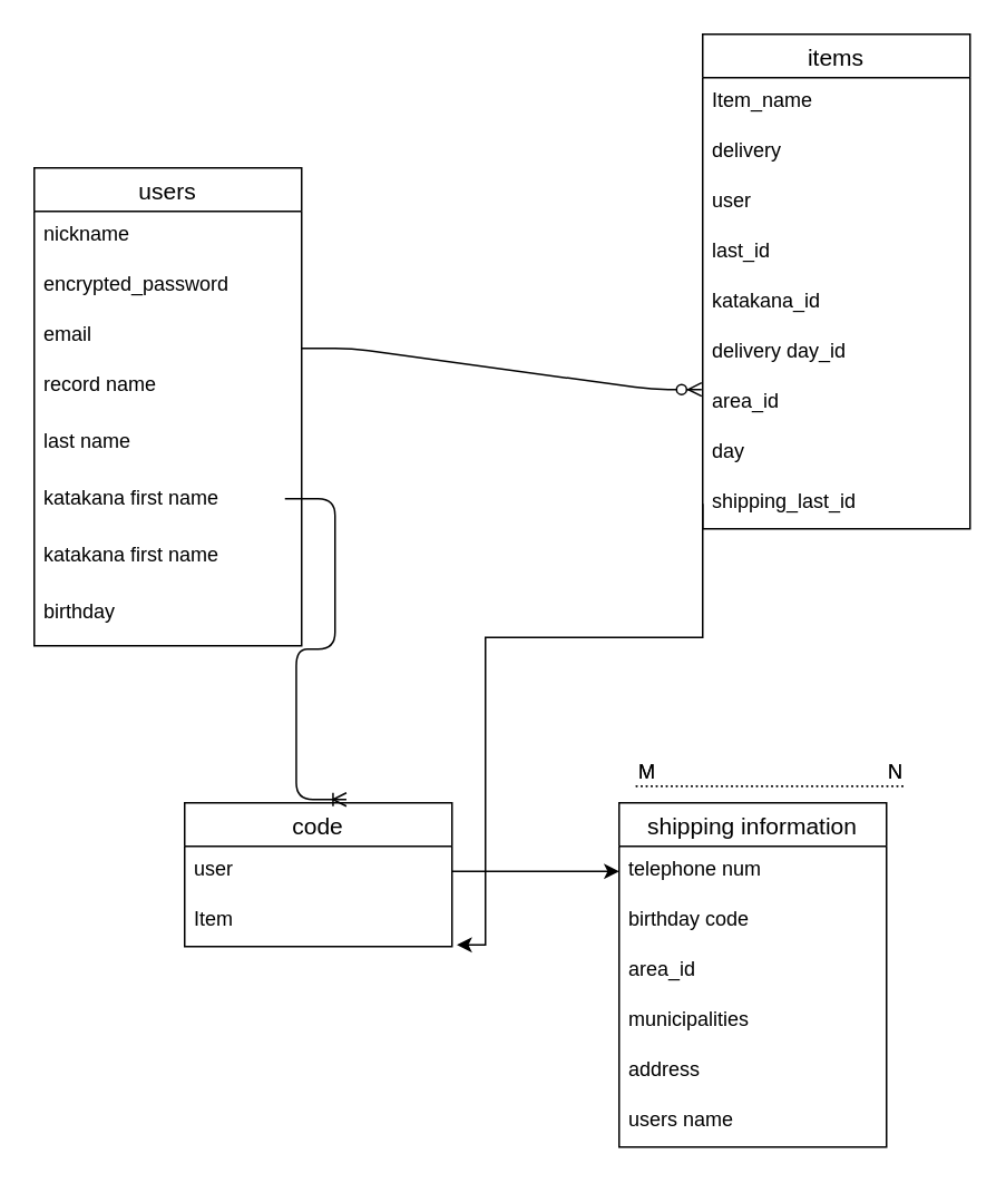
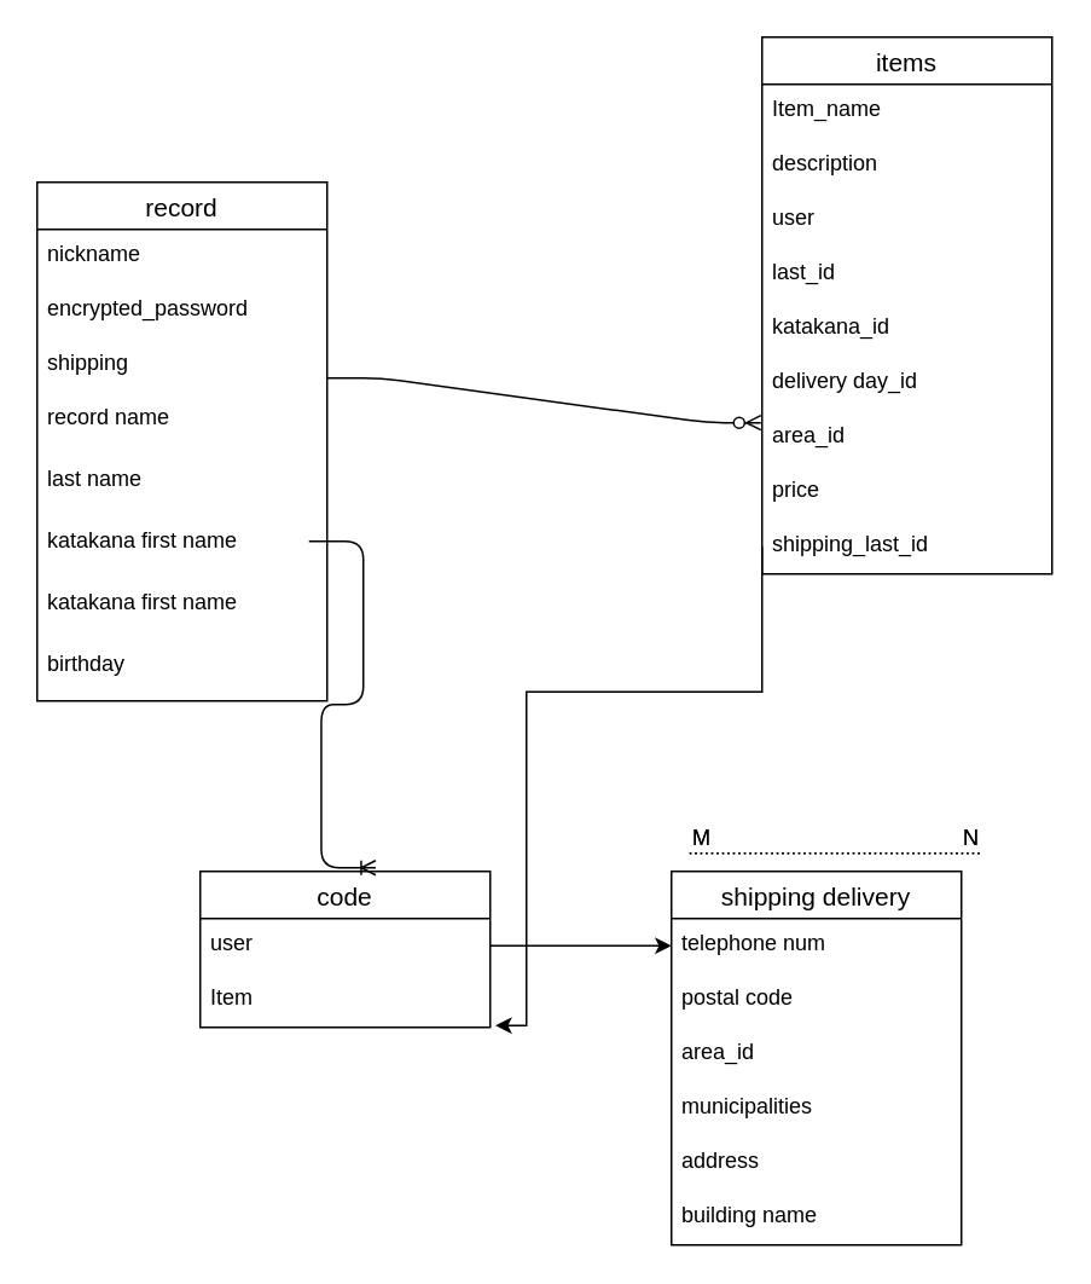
  <mxCell id="0" />
  <mxCell id="1" parent="0" />
- <mxCell id="2" value="users" style="swimlane;fontStyle=0;childLayout=stackLayout;horizontal=1;startSize=26;horizontalStack=0;resizeParent=1;resizeParentMax=0;resizeLast=0;collapsible=1;marginBottom=0;align=center;fontSize=14;" vertex="1" parent="1"><mxGeometry x="20" y="100" width="160" height="286" as="geometry"><mxRectangle x="80" y="260" width="70" height="26" as="alternateBounds" /></mxGeometry></mxCell>
+ <mxCell id="2" value="record" style="swimlane;fontStyle=0;childLayout=stackLayout;horizontal=1;startSize=26;horizontalStack=0;resizeParent=1;resizeParentMax=0;resizeLast=0;collapsible=1;marginBottom=0;align=center;fontSize=14;" vertex="1" parent="1"><mxGeometry x="20" y="100" width="160" height="286" as="geometry"><mxRectangle x="80" y="260" width="70" height="26" as="alternateBounds" /></mxGeometry></mxCell>
  <mxCell id="3" value="nickname" style="text;strokeColor=none;fillColor=none;spacingLeft=4;spacingRight=4;overflow=hidden;rotatable=0;points=[[0,0.5],[1,0.5]];portConstraint=eastwest;fontSize=12;" vertex="1" parent="2"><mxGeometry y="26" width="160" height="30" as="geometry" /></mxCell>
  <mxCell id="4" value="encrypted_password" style="text;strokeColor=none;fillColor=none;spacingLeft=4;spacingRight=4;overflow=hidden;rotatable=0;points=[[0,0.5],[1,0.5]];portConstraint=eastwest;fontSize=12;" vertex="1" parent="2"><mxGeometry y="56" width="160" height="30" as="geometry" /></mxCell>
- <mxCell id="5" value="email" style="text;strokeColor=none;fillColor=none;spacingLeft=4;spacingRight=4;overflow=hidden;rotatable=0;points=[[0,0.5],[1,0.5]];portConstraint=eastwest;fontSize=12;" vertex="1" parent="2"><mxGeometry y="86" width="160" height="30" as="geometry" /></mxCell>
+ <mxCell id="5" value="shipping" style="text;strokeColor=none;fillColor=none;spacingLeft=4;spacingRight=4;overflow=hidden;rotatable=0;points=[[0,0.5],[1,0.5]];portConstraint=eastwest;fontSize=12;" vertex="1" parent="2"><mxGeometry y="86" width="160" height="30" as="geometry" /></mxCell>
  <mxCell id="6" value="record name&#10;&#10;" style="text;strokeColor=none;fillColor=none;spacingLeft=4;spacingRight=4;overflow=hidden;rotatable=0;points=[[0,0.5],[1,0.5]];portConstraint=eastwest;fontSize=12;" vertex="1" parent="2"><mxGeometry y="116" width="160" height="34" as="geometry" /></mxCell>
  <mxCell id="7" value="last name&#10;" style="text;strokeColor=none;fillColor=none;spacingLeft=4;spacingRight=4;overflow=hidden;rotatable=0;points=[[0,0.5],[1,0.5]];portConstraint=eastwest;fontSize=12;" vertex="1" parent="2"><mxGeometry y="150" width="160" height="34" as="geometry" /></mxCell>
  <mxCell id="8" value="katakana first name&#10;&#10;" style="text;strokeColor=none;fillColor=none;spacingLeft=4;spacingRight=4;overflow=hidden;rotatable=0;points=[[0,0.5],[1,0.5]];portConstraint=eastwest;fontSize=12;" vertex="1" parent="2"><mxGeometry y="184" width="160" height="34" as="geometry" /></mxCell>
  <mxCell id="9" value="katakana first name&#10;&#10;" style="text;strokeColor=none;fillColor=none;spacingLeft=4;spacingRight=4;overflow=hidden;rotatable=0;points=[[0,0.5],[1,0.5]];portConstraint=eastwest;fontSize=12;" vertex="1" parent="2"><mxGeometry y="218" width="160" height="34" as="geometry" /></mxCell>
  <mxCell id="10" value="birthday" style="text;strokeColor=none;fillColor=none;spacingLeft=4;spacingRight=4;overflow=hidden;rotatable=0;points=[[0,0.5],[1,0.5]];portConstraint=eastwest;fontSize=12;" vertex="1" parent="2"><mxGeometry y="252" width="160" height="34" as="geometry" /></mxCell>
  <mxCell id="11" value="items" style="swimlane;fontStyle=0;childLayout=stackLayout;horizontal=1;startSize=26;horizontalStack=0;resizeParent=1;resizeParentMax=0;resizeLast=0;collapsible=1;marginBottom=0;align=center;fontSize=14;" vertex="1" parent="1"><mxGeometry x="420" y="20" width="160" height="296" as="geometry" /></mxCell>
  <mxCell id="12" value="Item_name" style="text;strokeColor=none;fillColor=none;spacingLeft=4;spacingRight=4;overflow=hidden;rotatable=0;points=[[0,0.5],[1,0.5]];portConstraint=eastwest;fontSize=12;" vertex="1" parent="11"><mxGeometry y="26" width="160" height="30" as="geometry" /></mxCell>
- <mxCell id="13" value="delivery" style="text;strokeColor=none;fillColor=none;spacingLeft=4;spacingRight=4;overflow=hidden;rotatable=0;points=[[0,0.5],[1,0.5]];portConstraint=eastwest;fontSize=12;" vertex="1" parent="11"><mxGeometry y="56" width="160" height="30" as="geometry" /></mxCell>
+ <mxCell id="13" value="description" style="text;strokeColor=none;fillColor=none;spacingLeft=4;spacingRight=4;overflow=hidden;rotatable=0;points=[[0,0.5],[1,0.5]];portConstraint=eastwest;fontSize=12;" vertex="1" parent="11"><mxGeometry y="56" width="160" height="30" as="geometry" /></mxCell>
  <mxCell id="14" value="user" style="text;strokeColor=none;fillColor=none;spacingLeft=4;spacingRight=4;overflow=hidden;rotatable=0;points=[[0,0.5],[1,0.5]];portConstraint=eastwest;fontSize=12;" vertex="1" parent="11"><mxGeometry y="86" width="160" height="30" as="geometry" /></mxCell>
  <mxCell id="15" value="last_id" style="text;strokeColor=none;fillColor=none;spacingLeft=4;spacingRight=4;overflow=hidden;rotatable=0;points=[[0,0.5],[1,0.5]];portConstraint=eastwest;fontSize=12;" vertex="1" parent="11"><mxGeometry y="116" width="160" height="30" as="geometry" /></mxCell>
  <mxCell id="16" value="katakana_id" style="text;strokeColor=none;fillColor=none;spacingLeft=4;spacingRight=4;overflow=hidden;rotatable=0;points=[[0,0.5],[1,0.5]];portConstraint=eastwest;fontSize=12;" vertex="1" parent="11"><mxGeometry y="146" width="160" height="30" as="geometry" /></mxCell>
  <mxCell id="17" value="delivery day_id" style="text;strokeColor=none;fillColor=none;spacingLeft=4;spacingRight=4;overflow=hidden;rotatable=0;points=[[0,0.5],[1,0.5]];portConstraint=eastwest;fontSize=12;" vertex="1" parent="11"><mxGeometry y="176" width="160" height="30" as="geometry" /></mxCell>
  <mxCell id="18" value="area_id" style="text;strokeColor=none;fillColor=none;spacingLeft=4;spacingRight=4;overflow=hidden;rotatable=0;points=[[0,0.5],[1,0.5]];portConstraint=eastwest;fontSize=12;" vertex="1" parent="11"><mxGeometry y="206" width="160" height="30" as="geometry" /></mxCell>
- <mxCell id="19" value="day" style="text;strokeColor=none;fillColor=none;spacingLeft=4;spacingRight=4;overflow=hidden;rotatable=0;points=[[0,0.5],[1,0.5]];portConstraint=eastwest;fontSize=12;" vertex="1" parent="11"><mxGeometry y="236" width="160" height="30" as="geometry" /></mxCell>
+ <mxCell id="19" value="price" style="text;strokeColor=none;fillColor=none;spacingLeft=4;spacingRight=4;overflow=hidden;rotatable=0;points=[[0,0.5],[1,0.5]];portConstraint=eastwest;fontSize=12;" vertex="1" parent="11"><mxGeometry y="236" width="160" height="30" as="geometry" /></mxCell>
  <mxCell id="20" value="shipping_last_id" style="text;strokeColor=none;fillColor=none;spacingLeft=4;spacingRight=4;overflow=hidden;rotatable=0;points=[[0,0.5],[1,0.5]];portConstraint=eastwest;fontSize=12;" vertex="1" parent="11"><mxGeometry y="266" width="160" height="30" as="geometry" /></mxCell>
  <mxCell id="21" value="" style="edgeStyle=entityRelationEdgeStyle;fontSize=12;html=1;endArrow=ERzeroToMany;endFill=1;entryX=-0.004;entryY=0.22;entryDx=0;entryDy=0;entryPerimeter=0;" edge="1" parent="1" target="18"><mxGeometry width="100" height="100" relative="1" as="geometry"><mxPoint x="180" y="208" as="sourcePoint" /><mxPoint x="370" y="171" as="targetPoint" /></mxGeometry></mxCell>
  <mxCell id="22" value="code" style="swimlane;fontStyle=0;childLayout=stackLayout;horizontal=1;startSize=26;horizontalStack=0;resizeParent=1;resizeParentMax=0;resizeLast=0;collapsible=1;marginBottom=0;align=center;fontSize=14;" vertex="1" parent="1"><mxGeometry x="110" y="480" width="160" height="86" as="geometry" /></mxCell>
  <mxCell id="23" value="user" style="text;strokeColor=none;fillColor=none;spacingLeft=4;spacingRight=4;overflow=hidden;rotatable=0;points=[[0,0.5],[1,0.5]];portConstraint=eastwest;fontSize=12;" vertex="1" parent="22"><mxGeometry y="26" width="160" height="30" as="geometry" /></mxCell>
  <mxCell id="24" value="Item " style="text;strokeColor=none;fillColor=none;spacingLeft=4;spacingRight=4;overflow=hidden;rotatable=0;points=[[0,0.5],[1,0.5]];portConstraint=eastwest;fontSize=12;" vertex="1" parent="22"><mxGeometry y="56" width="160" height="30" as="geometry" /></mxCell>
- <mxCell id="25" value="shipping information" style="swimlane;fontStyle=0;childLayout=stackLayout;horizontal=1;startSize=26;horizontalStack=0;resizeParent=1;resizeParentMax=0;resizeLast=0;collapsible=1;marginBottom=0;align=center;fontSize=14;" vertex="1" parent="1"><mxGeometry x="370" y="480" width="160" height="206" as="geometry" /></mxCell>
+ <mxCell id="25" value="shipping delivery" style="swimlane;fontStyle=0;childLayout=stackLayout;horizontal=1;startSize=26;horizontalStack=0;resizeParent=1;resizeParentMax=0;resizeLast=0;collapsible=1;marginBottom=0;align=center;fontSize=14;" vertex="1" parent="1"><mxGeometry x="370" y="480" width="160" height="206" as="geometry" /></mxCell>
  <mxCell id="26" value="telephone num" style="text;strokeColor=none;fillColor=none;spacingLeft=4;spacingRight=4;overflow=hidden;rotatable=0;points=[[0,0.5],[1,0.5]];portConstraint=eastwest;fontSize=12;" vertex="1" parent="25"><mxGeometry y="26" width="160" height="30" as="geometry" /></mxCell>
- <mxCell id="27" value="birthday code" style="text;strokeColor=none;fillColor=none;spacingLeft=4;spacingRight=4;overflow=hidden;rotatable=0;points=[[0,0.5],[1,0.5]];portConstraint=eastwest;fontSize=12;" vertex="1" parent="25"><mxGeometry y="56" width="160" height="30" as="geometry" /></mxCell>
+ <mxCell id="27" value="postal code" style="text;strokeColor=none;fillColor=none;spacingLeft=4;spacingRight=4;overflow=hidden;rotatable=0;points=[[0,0.5],[1,0.5]];portConstraint=eastwest;fontSize=12;" vertex="1" parent="25"><mxGeometry y="56" width="160" height="30" as="geometry" /></mxCell>
  <mxCell id="28" value="area_id" style="text;strokeColor=none;fillColor=none;spacingLeft=4;spacingRight=4;overflow=hidden;rotatable=0;points=[[0,0.5],[1,0.5]];portConstraint=eastwest;fontSize=12;" vertex="1" parent="25"><mxGeometry y="86" width="160" height="30" as="geometry" /></mxCell>
  <mxCell id="29" value="municipalities" style="text;strokeColor=none;fillColor=none;spacingLeft=4;spacingRight=4;overflow=hidden;rotatable=0;points=[[0,0.5],[1,0.5]];portConstraint=eastwest;fontSize=12;" vertex="1" parent="25"><mxGeometry y="116" width="160" height="30" as="geometry" /></mxCell>
  <mxCell id="30" value="address" style="text;strokeColor=none;fillColor=none;spacingLeft=4;spacingRight=4;overflow=hidden;rotatable=0;points=[[0,0.5],[1,0.5]];portConstraint=eastwest;fontSize=12;" vertex="1" parent="25"><mxGeometry y="146" width="160" height="30" as="geometry" /></mxCell>
- <mxCell id="31" value="users name" style="text;strokeColor=none;fillColor=none;spacingLeft=4;spacingRight=4;overflow=hidden;rotatable=0;points=[[0,0.5],[1,0.5]];portConstraint=eastwest;fontSize=12;" vertex="1" parent="25"><mxGeometry y="176" width="160" height="30" as="geometry" /></mxCell>
+ <mxCell id="31" value="building name" style="text;strokeColor=none;fillColor=none;spacingLeft=4;spacingRight=4;overflow=hidden;rotatable=0;points=[[0,0.5],[1,0.5]];portConstraint=eastwest;fontSize=12;" vertex="1" parent="25"><mxGeometry y="176" width="160" height="30" as="geometry" /></mxCell>
  <mxCell id="32" value="" style="endArrow=none;html=1;rounded=0;dashed=1;dashPattern=1 2;" edge="1" parent="1"><mxGeometry relative="1" as="geometry"><mxPoint x="380" y="470" as="sourcePoint" /><mxPoint x="540" y="470" as="targetPoint" /></mxGeometry></mxCell>
  <mxCell id="33" value="M" style="resizable=0;html=1;align=left;verticalAlign=bottom;" connectable="0" vertex="1" parent="32"><mxGeometry x="-1" relative="1" as="geometry" /></mxCell>
  <mxCell id="34" value="N" style="resizable=0;html=1;align=right;verticalAlign=bottom;" connectable="0" vertex="1" parent="32"><mxGeometry x="1" relative="1" as="geometry" /></mxCell>
  <mxCell id="35" value="" style="endArrow=none;html=1;rounded=0;dashed=1;dashPattern=1 2;" edge="1" parent="1"><mxGeometry relative="1" as="geometry"><mxPoint x="380" y="470" as="sourcePoint" /><mxPoint x="540" y="470" as="targetPoint" /></mxGeometry></mxCell>
  <mxCell id="36" value="M" style="resizable=0;html=1;align=left;verticalAlign=bottom;" connectable="0" vertex="1" parent="35"><mxGeometry x="-1" relative="1" as="geometry" /></mxCell>
  <mxCell id="37" value="N" style="resizable=0;html=1;align=right;verticalAlign=bottom;" connectable="0" vertex="1" parent="35"><mxGeometry x="1" relative="1" as="geometry" /></mxCell>
  <mxCell id="38" value="" style="edgeStyle=entityRelationEdgeStyle;fontSize=12;html=1;endArrow=ERoneToMany;entryX=0.605;entryY=-0.023;entryDx=0;entryDy=0;entryPerimeter=0;" edge="1" parent="1" target="22"><mxGeometry width="100" height="100" relative="1" as="geometry"><mxPoint x="170" y="298" as="sourcePoint" /><mxPoint x="270" y="198" as="targetPoint" /></mxGeometry></mxCell>
  <mxCell id="39" style="edgeStyle=orthogonalEdgeStyle;rounded=0;orthogonalLoop=1;jettySize=auto;html=1;exitX=0;exitY=0.5;exitDx=0;exitDy=0;entryX=1.018;entryY=-0.033;entryDx=0;entryDy=0;entryPerimeter=0;" edge="1" parent="1" source="20"><mxGeometry relative="1" as="geometry"><mxPoint x="272.88" y="565.01" as="targetPoint" /><Array as="points"><mxPoint x="290" y="381" /><mxPoint x="290" y="565" /></Array></mxGeometry></mxCell>
  <mxCell id="40" style="edgeStyle=orthogonalEdgeStyle;rounded=0;orthogonalLoop=1;jettySize=auto;html=1;exitX=1;exitY=0.5;exitDx=0;exitDy=0;entryX=0;entryY=0.5;entryDx=0;entryDy=0;" edge="1" parent="1" source="23" target="26"><mxGeometry relative="1" as="geometry" /></mxCell>
